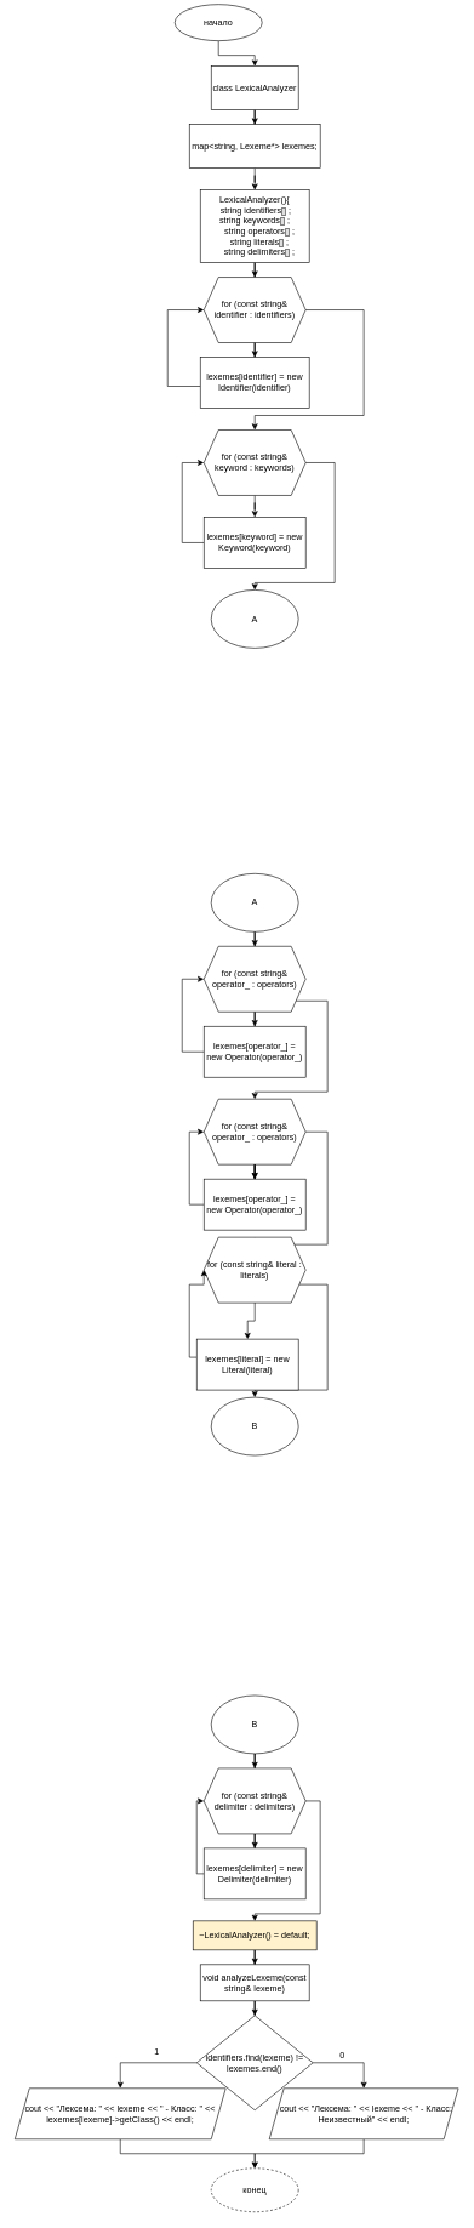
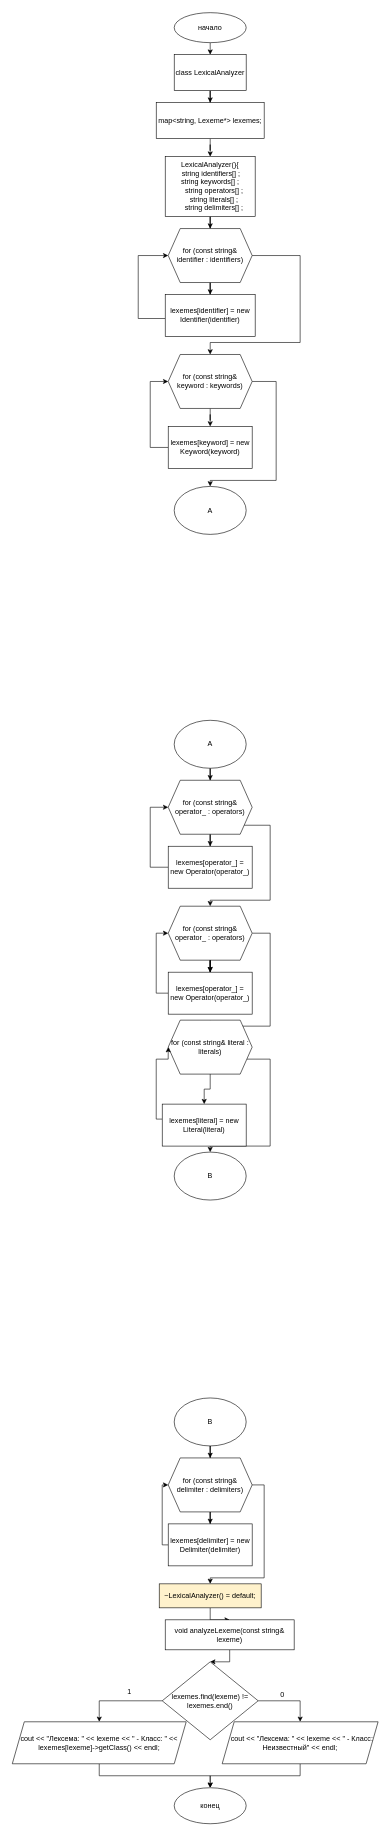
  <mxCell id="0" />
  <mxCell id="1" parent="0" />
  <mxCell id="2" style="edgeStyle=orthogonalEdgeStyle;rounded=0;orthogonalLoop=1;jettySize=auto;html=1;exitX=0.5;exitY=1;exitDx=0;exitDy=0;entryX=0.5;entryY=0;entryDx=0;entryDy=0;" edge="1" parent="1" source="3" target="5"><mxGeometry relative="1" as="geometry" /></mxCell>
- <mxCell id="3" value="начало" style="ellipse;whiteSpace=wrap;html=1;" vertex="1" parent="1"><mxGeometry x="240" y="5" width="120" height="50" as="geometry" /></mxCell>
+ <mxCell id="3" value="начало" style="ellipse;whiteSpace=wrap;html=1;" vertex="1" parent="1"><mxGeometry x="290" y="20" width="120" height="50" as="geometry" /></mxCell>
  <mxCell id="4" value="" style="edgeStyle=orthogonalEdgeStyle;rounded=0;orthogonalLoop=1;jettySize=auto;html=1;" edge="1" parent="1" source="5" target="7"><mxGeometry relative="1" as="geometry" /></mxCell>
  <mxCell id="5" value="class&amp;nbsp;LexicalAnalyzer" style="rounded=0;whiteSpace=wrap;html=1;" vertex="1" parent="1"><mxGeometry x="290" y="90" width="120" height="60" as="geometry" /></mxCell>
  <mxCell id="6" value="" style="edgeStyle=orthogonalEdgeStyle;rounded=0;orthogonalLoop=1;jettySize=auto;html=1;" edge="1" parent="1" source="7" target="9"><mxGeometry relative="1" as="geometry" /></mxCell>
  <mxCell id="7" value="map&amp;lt;string, Lexeme*&amp;gt; lexemes;" style="rounded=0;whiteSpace=wrap;html=1;" vertex="1" parent="1"><mxGeometry x="260" y="170" width="180" height="60" as="geometry" /></mxCell>
  <mxCell id="8" value="" style="edgeStyle=orthogonalEdgeStyle;rounded=0;orthogonalLoop=1;jettySize=auto;html=1;" edge="1" parent="1" source="9" target="12"><mxGeometry relative="1" as="geometry" /></mxCell>
  <mxCell id="9" value="LexicalAnalyzer(){&lt;div&gt;&lt;div&gt;&amp;nbsp; &amp;nbsp; string identifiers[]&amp;nbsp;&lt;span style=&quot;background-color: initial;&quot;&gt;;&lt;/span&gt;&lt;span style=&quot;background-color: initial;&quot;&gt;&amp;nbsp; &amp;nbsp; string keywords[]&amp;nbsp;&lt;/span&gt;&lt;span style=&quot;background-color: initial;&quot;&gt;;&lt;/span&gt;&lt;/div&gt;&lt;div&gt;&amp;nbsp; &amp;nbsp; string operators[]&amp;nbsp;&lt;span style=&quot;background-color: initial;&quot;&gt;;&lt;/span&gt;&lt;/div&gt;&lt;div&gt;&amp;nbsp; &amp;nbsp; string literals[]&amp;nbsp;&lt;span style=&quot;background-color: initial;&quot;&gt;;&lt;/span&gt;&lt;/div&gt;&lt;div&gt;&amp;nbsp; &amp;nbsp; string delimiters[] ;&lt;/div&gt;&lt;/div&gt;" style="rounded=0;whiteSpace=wrap;html=1;" vertex="1" parent="1"><mxGeometry x="275" y="260" width="150" height="100" as="geometry" /></mxCell>
  <mxCell id="10" value="" style="edgeStyle=orthogonalEdgeStyle;rounded=0;orthogonalLoop=1;jettySize=auto;html=1;" edge="1" parent="1" source="12" target="14"><mxGeometry relative="1" as="geometry" /></mxCell>
  <mxCell id="11" style="edgeStyle=orthogonalEdgeStyle;rounded=0;orthogonalLoop=1;jettySize=auto;html=1;entryX=0.5;entryY=0;entryDx=0;entryDy=0;" edge="1" parent="1" source="12" target="17"><mxGeometry relative="1" as="geometry"><mxPoint x="350" y="690" as="targetPoint" /><Array as="points"><mxPoint x="500" y="425" /><mxPoint x="500" y="570" /><mxPoint x="350" y="570" /></Array></mxGeometry></mxCell>
  <mxCell id="12" value="for (const string&amp;amp; identifier : identifiers)" style="shape=hexagon;perimeter=hexagonPerimeter2;whiteSpace=wrap;html=1;fixedSize=1;" vertex="1" parent="1"><mxGeometry x="280" y="380" width="140" height="90" as="geometry" /></mxCell>
  <mxCell id="13" style="edgeStyle=orthogonalEdgeStyle;rounded=0;orthogonalLoop=1;jettySize=auto;html=1;entryX=0;entryY=0.5;entryDx=0;entryDy=0;" edge="1" parent="1" source="14" target="12"><mxGeometry relative="1" as="geometry"><mxPoint x="170" y="500" as="targetPoint" /><Array as="points"><mxPoint x="230" y="530" /><mxPoint x="230" y="425" /></Array></mxGeometry></mxCell>
  <mxCell id="14" value="lexemes[identifier] = new Identifier(identifier)" style="rounded=0;whiteSpace=wrap;html=1;" vertex="1" parent="1"><mxGeometry x="275" y="490" width="150" height="70" as="geometry" /></mxCell>
  <mxCell id="15" value="" style="edgeStyle=orthogonalEdgeStyle;rounded=0;orthogonalLoop=1;jettySize=auto;html=1;" edge="1" parent="1" source="17" target="19"><mxGeometry relative="1" as="geometry" /></mxCell>
  <mxCell id="16" style="edgeStyle=orthogonalEdgeStyle;rounded=0;orthogonalLoop=1;jettySize=auto;html=1;entryX=0.5;entryY=0;entryDx=0;entryDy=0;exitX=1;exitY=0.5;exitDx=0;exitDy=0;" edge="1" parent="1" source="17" target="20"><mxGeometry relative="1" as="geometry"><mxPoint x="465.02" y="972.48" as="targetPoint" /><mxPoint x="435.005" y="757.514" as="sourcePoint" /><Array as="points"><mxPoint x="460" y="635" /><mxPoint x="460" y="800" /><mxPoint x="350" y="800" /></Array></mxGeometry></mxCell>
  <mxCell id="17" value="for (const string&amp;amp; keyword : keywords)" style="shape=hexagon;perimeter=hexagonPerimeter2;whiteSpace=wrap;html=1;fixedSize=1;" vertex="1" parent="1"><mxGeometry x="280" y="590" width="140" height="90" as="geometry" /></mxCell>
  <mxCell id="18" style="edgeStyle=orthogonalEdgeStyle;rounded=0;orthogonalLoop=1;jettySize=auto;html=1;entryX=0;entryY=0.5;entryDx=0;entryDy=0;" edge="1" parent="1" source="19" target="17"><mxGeometry relative="1" as="geometry"><mxPoint x="210" y="750" as="targetPoint" /><Array as="points"><mxPoint x="250" y="745" /><mxPoint x="250" y="635" /></Array></mxGeometry></mxCell>
  <mxCell id="19" value="lexemes[keyword] = new Keyword(keyword)" style="rounded=0;whiteSpace=wrap;html=1;" vertex="1" parent="1"><mxGeometry x="280" y="710" width="140" height="70" as="geometry" /></mxCell>
  <mxCell id="20" value="A" style="ellipse;whiteSpace=wrap;html=1;" vertex="1" parent="1"><mxGeometry x="290" y="810" width="120" height="80" as="geometry" /></mxCell>
  <mxCell id="21" value="" style="edgeStyle=orthogonalEdgeStyle;rounded=0;orthogonalLoop=1;jettySize=auto;html=1;" edge="1" parent="1" source="22" target="25"><mxGeometry relative="1" as="geometry" /></mxCell>
  <mxCell id="22" value="A" style="ellipse;whiteSpace=wrap;html=1;" vertex="1" parent="1"><mxGeometry x="290" y="1200" width="120" height="80" as="geometry" /></mxCell>
  <mxCell id="23" value="" style="edgeStyle=orthogonalEdgeStyle;rounded=0;orthogonalLoop=1;jettySize=auto;html=1;" edge="1" parent="1" source="25" target="27"><mxGeometry relative="1" as="geometry" /></mxCell>
  <mxCell id="24" style="edgeStyle=orthogonalEdgeStyle;rounded=0;orthogonalLoop=1;jettySize=auto;html=1;entryX=0.5;entryY=0;entryDx=0;entryDy=0;" edge="1" parent="1" source="25" target="30"><mxGeometry relative="1" as="geometry"><mxPoint x="480" y="1570" as="targetPoint" /><Array as="points"><mxPoint x="450" y="1375" /><mxPoint x="450" y="1500" /><mxPoint x="350" y="1500" /></Array></mxGeometry></mxCell>
  <mxCell id="25" value="for (const string&amp;amp; operator_ : operators)" style="shape=hexagon;perimeter=hexagonPerimeter2;whiteSpace=wrap;html=1;fixedSize=1;" vertex="1" parent="1"><mxGeometry x="280" y="1300" width="140" height="90" as="geometry" /></mxCell>
  <mxCell id="26" style="edgeStyle=orthogonalEdgeStyle;rounded=0;orthogonalLoop=1;jettySize=auto;html=1;entryX=0;entryY=0.5;entryDx=0;entryDy=0;" edge="1" parent="1" source="27" target="25"><mxGeometry relative="1" as="geometry"><mxPoint x="220" y="1370" as="targetPoint" /><Array as="points"><mxPoint x="250" y="1445" /><mxPoint x="250" y="1345" /></Array></mxGeometry></mxCell>
  <mxCell id="27" value="lexemes[operator_] = new Operator(operator_)" style="rounded=0;whiteSpace=wrap;html=1;" vertex="1" parent="1"><mxGeometry x="280" y="1410" width="140" height="70" as="geometry" /></mxCell>
  <mxCell id="28" value="" style="edgeStyle=orthogonalEdgeStyle;rounded=0;orthogonalLoop=1;jettySize=auto;html=1;" edge="1" parent="1" source="30" target="60"><mxGeometry relative="1" as="geometry" /></mxCell>
  <mxCell id="29" style="edgeStyle=orthogonalEdgeStyle;rounded=0;orthogonalLoop=1;jettySize=auto;html=1;entryX=0.5;entryY=0;entryDx=0;entryDy=0;exitX=1;exitY=0.5;exitDx=0;exitDy=0;" edge="1" parent="1" source="30" target="34"><mxGeometry relative="1" as="geometry"><mxPoint x="490" y="1840" as="targetPoint" /><mxPoint x="480" y="1560" as="sourcePoint" /><Array as="points"><mxPoint x="450" y="1555" /><mxPoint x="450" y="1710" /><mxPoint x="350" y="1710" /></Array></mxGeometry></mxCell>
  <mxCell id="30" value="for (const string&amp;amp; operator_ : operators)" style="shape=hexagon;perimeter=hexagonPerimeter2;whiteSpace=wrap;html=1;fixedSize=1;" vertex="1" parent="1"><mxGeometry x="280" y="1510" width="140" height="90" as="geometry" /></mxCell>
  <mxCell id="31" style="edgeStyle=orthogonalEdgeStyle;rounded=0;orthogonalLoop=1;jettySize=auto;html=1;entryX=0;entryY=0.5;entryDx=0;entryDy=0;" edge="1" parent="1" source="60" target="30"><mxGeometry relative="1" as="geometry"><mxPoint x="230" y="1640" as="targetPoint" /><Array as="points"><mxPoint x="260" y="1655" /><mxPoint x="260" y="1555" /></Array></mxGeometry></mxCell>
  <mxCell id="32" value="" style="edgeStyle=orthogonalEdgeStyle;rounded=0;orthogonalLoop=1;jettySize=auto;html=1;" edge="1" parent="1" source="34" target="36"><mxGeometry relative="1" as="geometry" /></mxCell>
  <mxCell id="33" style="edgeStyle=orthogonalEdgeStyle;rounded=0;orthogonalLoop=1;jettySize=auto;html=1;entryX=0.5;entryY=0;entryDx=0;entryDy=0;" edge="1" parent="1" source="34" target="37"><mxGeometry relative="1" as="geometry"><mxPoint x="460" y="2090" as="targetPoint" /><Array as="points"><mxPoint x="450" y="1765" /><mxPoint x="450" y="1910" /><mxPoint x="350" y="1910" /></Array></mxGeometry></mxCell>
  <mxCell id="34" value="for (const string&amp;amp; literal : literals)" style="shape=hexagon;perimeter=hexagonPerimeter2;whiteSpace=wrap;html=1;fixedSize=1;" vertex="1" parent="1"><mxGeometry x="280" y="1700" width="140" height="90" as="geometry" /></mxCell>
  <mxCell id="35" style="edgeStyle=orthogonalEdgeStyle;rounded=0;orthogonalLoop=1;jettySize=auto;html=1;entryX=0;entryY=0.5;entryDx=0;entryDy=0;" edge="1" parent="1" source="36" target="34"><mxGeometry relative="1" as="geometry"><mxPoint x="240" y="1890" as="targetPoint" /><Array as="points"><mxPoint x="260" y="1865" /><mxPoint x="260" y="1860" /><mxPoint x="260" y="1860" /><mxPoint x="260" y="1765" /></Array></mxGeometry></mxCell>
  <mxCell id="36" value="lexemes[literal] = new Literal(literal)" style="rounded=0;whiteSpace=wrap;html=1;" vertex="1" parent="1"><mxGeometry x="270" y="1840" width="140" height="70" as="geometry" /></mxCell>
  <mxCell id="37" value="B" style="ellipse;whiteSpace=wrap;html=1;" vertex="1" parent="1"><mxGeometry x="290" y="1920" width="120" height="80" as="geometry" /></mxCell>
  <mxCell id="38" value="" style="edgeStyle=orthogonalEdgeStyle;rounded=0;orthogonalLoop=1;jettySize=auto;html=1;" edge="1" parent="1" source="39" target="42"><mxGeometry relative="1" as="geometry" /></mxCell>
  <mxCell id="39" value="B" style="ellipse;whiteSpace=wrap;html=1;" vertex="1" parent="1"><mxGeometry x="290" y="2330" width="120" height="80" as="geometry" /></mxCell>
  <mxCell id="40" value="" style="edgeStyle=orthogonalEdgeStyle;rounded=0;orthogonalLoop=1;jettySize=auto;html=1;" edge="1" parent="1" source="42" target="44"><mxGeometry relative="1" as="geometry" /></mxCell>
  <mxCell id="41" style="edgeStyle=orthogonalEdgeStyle;rounded=0;orthogonalLoop=1;jettySize=auto;html=1;entryX=0.5;entryY=0;entryDx=0;entryDy=0;" edge="1" parent="1" source="42" target="46"><mxGeometry relative="1" as="geometry"><mxPoint x="470" y="2700" as="targetPoint" /><Array as="points"><mxPoint x="440" y="2475" /><mxPoint x="440" y="2630" /><mxPoint x="350" y="2630" /></Array></mxGeometry></mxCell>
  <mxCell id="42" value="for (const string&amp;amp; delimiter : delimiters)" style="shape=hexagon;perimeter=hexagonPerimeter2;whiteSpace=wrap;html=1;fixedSize=1;" vertex="1" parent="1"><mxGeometry x="280" y="2430" width="140" height="90" as="geometry" /></mxCell>
  <mxCell id="43" style="edgeStyle=orthogonalEdgeStyle;rounded=0;orthogonalLoop=1;jettySize=auto;html=1;entryX=0;entryY=0.5;entryDx=0;entryDy=0;" edge="1" parent="1" source="44" target="42"><mxGeometry relative="1" as="geometry"><mxPoint x="230" y="2510" as="targetPoint" /><Array as="points"><mxPoint x="270" y="2575" /><mxPoint x="270" y="2475" /></Array></mxGeometry></mxCell>
  <mxCell id="44" value="lexemes[delimiter] = new Delimiter(delimiter)" style="rounded=0;whiteSpace=wrap;html=1;" vertex="1" parent="1"><mxGeometry x="280" y="2540" width="140" height="70" as="geometry" /></mxCell>
  <mxCell id="45" style="edgeStyle=orthogonalEdgeStyle;rounded=0;orthogonalLoop=1;jettySize=auto;html=1;entryX=0.5;entryY=0;entryDx=0;entryDy=0;" edge="1" parent="1" source="46" target="48"><mxGeometry relative="1" as="geometry" /></mxCell>
  <mxCell id="46" value="~LexicalAnalyzer() = default;" style="rounded=0;whiteSpace=wrap;html=1;fillColor=#fff2cc;" vertex="1" parent="1"><mxGeometry x="265" y="2640" width="170" height="40" as="geometry" /></mxCell>
  <mxCell id="47" value="" style="edgeStyle=orthogonalEdgeStyle;rounded=0;orthogonalLoop=1;jettySize=auto;html=1;" edge="1" parent="1" source="48" target="51"><mxGeometry relative="1" as="geometry" /></mxCell>
- <mxCell id="48" value="void analyzeLexeme(const string&amp;amp; lexeme)" style="rounded=0;whiteSpace=wrap;html=1;" vertex="1" parent="1"><mxGeometry x="275" y="2700" width="150" height="50" as="geometry" /></mxCell>
+ <mxCell id="48" value="void analyzeLexeme(const string&amp;amp; lexeme)" style="rounded=0;whiteSpace=wrap;html=1;" vertex="1" parent="1"><mxGeometry x="275" y="2700" width="215" height="50" as="geometry" /></mxCell>
  <mxCell id="49" style="edgeStyle=orthogonalEdgeStyle;rounded=0;orthogonalLoop=1;jettySize=auto;html=1;entryX=0.5;entryY=0;entryDx=0;entryDy=0;" edge="1" parent="1" source="51" target="53"><mxGeometry relative="1" as="geometry"><Array as="points"><mxPoint x="165" y="2835" /></Array></mxGeometry></mxCell>
  <mxCell id="50" style="edgeStyle=orthogonalEdgeStyle;rounded=0;orthogonalLoop=1;jettySize=auto;html=1;entryX=0.5;entryY=0;entryDx=0;entryDy=0;" edge="1" parent="1" source="51" target="55"><mxGeometry relative="1" as="geometry"><Array as="points"><mxPoint x="500" y="2835" /></Array></mxGeometry></mxCell>
- <mxCell id="51" value="identifiers.find(lexeme) != lexemes.end()" style="rhombus;whiteSpace=wrap;html=1;" vertex="1" parent="1"><mxGeometry x="270" y="2770" width="160" height="130" as="geometry" /></mxCell>
+ <mxCell id="51" value="lexemes.find(lexeme) != lexemes.end()" style="rhombus;whiteSpace=wrap;html=1;" vertex="1" parent="1"><mxGeometry x="270" y="2770" width="160" height="130" as="geometry" /></mxCell>
  <mxCell id="52" style="edgeStyle=orthogonalEdgeStyle;rounded=0;orthogonalLoop=1;jettySize=auto;html=1;entryX=0.5;entryY=0;entryDx=0;entryDy=0;" edge="1" parent="1" source="53" target="56"><mxGeometry relative="1" as="geometry" /></mxCell>
  <mxCell id="53" value="cout &amp;lt;&amp;lt; &quot;Лексема: &quot; &amp;lt;&amp;lt; lexeme &amp;lt;&amp;lt; &quot; - Класс: &quot; &amp;lt;&amp;lt; lexemes[lexeme]-&amp;gt;getClass() &amp;lt;&amp;lt; endl;" style="shape=parallelogram;perimeter=parallelogramPerimeter;whiteSpace=wrap;html=1;fixedSize=1;" vertex="1" parent="1"><mxGeometry x="20" y="2870" width="290" height="70" as="geometry" /></mxCell>
  <mxCell id="54" style="edgeStyle=orthogonalEdgeStyle;rounded=0;orthogonalLoop=1;jettySize=auto;html=1;entryX=0.5;entryY=0;entryDx=0;entryDy=0;" edge="1" parent="1" source="55" target="56"><mxGeometry relative="1" as="geometry" /></mxCell>
  <mxCell id="55" value="&amp;nbsp; cout &amp;lt;&amp;lt; &quot;Лексема: &quot; &amp;lt;&amp;lt; lexeme &amp;lt;&amp;lt; &quot; - Класс: Неизвестный&quot; &amp;lt;&amp;lt; endl;" style="shape=parallelogram;perimeter=parallelogramPerimeter;whiteSpace=wrap;html=1;fixedSize=1;" vertex="1" parent="1"><mxGeometry x="370" y="2870" width="260" height="70" as="geometry" /></mxCell>
- <mxCell id="56" value="конец" style="ellipse;whiteSpace=wrap;html=1;dashed=1;" vertex="1" parent="1"><mxGeometry x="290" y="2980" width="120" height="60" as="geometry" /></mxCell>
+ <mxCell id="56" value="конец" style="ellipse;whiteSpace=wrap;html=1;" vertex="1" parent="1"><mxGeometry x="290" y="2980" width="120" height="60" as="geometry" /></mxCell>
  <mxCell id="57" value="1" style="text;html=1;align=center;verticalAlign=middle;resizable=0;points=[];autosize=1;strokeColor=none;fillColor=none;" vertex="1" parent="1"><mxGeometry x="200" y="2805" width="30" height="30" as="geometry" /></mxCell>
  <mxCell id="58" value="0" style="text;html=1;align=center;verticalAlign=middle;resizable=0;points=[];autosize=1;strokeColor=none;fillColor=none;" vertex="1" parent="1"><mxGeometry x="455" y="2810" width="30" height="30" as="geometry" /></mxCell>
  <mxCell id="59" value="" style="edgeStyle=orthogonalEdgeStyle;rounded=0;orthogonalLoop=1;jettySize=auto;html=1;entryX=0.5;entryY=0;entryDx=0;entryDy=0;" edge="1" parent="1" source="30" target="60"><mxGeometry relative="1" as="geometry"><mxPoint x="350" y="1850" as="targetPoint" /><mxPoint x="350" y="1600" as="sourcePoint" /><Array as="points" /></mxGeometry></mxCell>
  <mxCell id="60" value="lexemes[operator_] = new Operator(operator_)" style="rounded=0;whiteSpace=wrap;html=1;" vertex="1" parent="1"><mxGeometry x="280" y="1620" width="140" height="70" as="geometry" /></mxCell>
